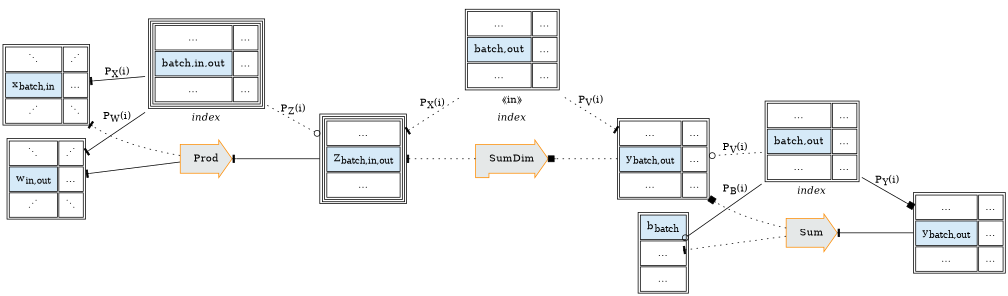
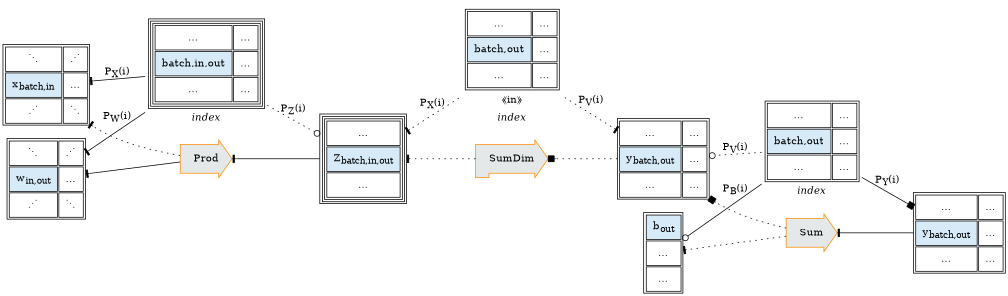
  digraph {
    rankdir=RL
    node [shape=plain]
    edge [arrowhead=tee style=dotted]
    n1 [label=< 	<table border="0">         <tr><td>           <table><tr><td>             <table cellpadding="8">                 <tr>                     <td>…</td>                     <td>…</td>                     </tr>                 <tr>                     <td bgcolor="#D6EAF8" align="center">batch,in,out</td>                     <td>…</td>                     </tr>                 <tr>                     <td>…</td>                     <td>…</td>                     </tr>                 </table>               </td></tr></table> 	  </td></tr>         <tr><td><i>index</i></td></tr> 	  </table>         >]
    n2 [color=darkorange fillcolor="#E5E8E8" label=Prod margin=0.25 shape=rarrow style=filled]
    n3 [label=< 	<table border="0">         <tr><td align="center"> 	      <table border="0">             <tr><td align="center">               <table cellpadding="8">                   <tr>                       <td>…</td>                       <td>…</td>                       </tr>                   <tr>                       <td bgcolor="#D6EAF8" align="center">batch,out</td>                       <td>…</td>                       </tr>                   <tr>                       <td>…</td>                       <td>…</td>                       </tr>                   </table>               </td></tr>               <tr><td align="center">⟪in⟫</td></tr>               </table> 	  </td></tr>         <tr><td><i>index</i></td></tr> 	  </table>         >]
    n4 [color=darkorange fillcolor="#E5E8E8" label=SumDim margin=0.25 shape=rpromoter style=filled]
    n5 [label=< 	<table border="0">         <tr><td>             <table cellpadding="8">                 <tr>                     <td>…</td>                     <td>…</td>                     </tr>                 <tr>                     <td bgcolor="#D6EAF8" align="center">batch,out</td>                     <td>…</td>                     </tr>                 <tr>                     <td>…</td>                     <td>…</td>                     </tr>                 </table> 	  </td></tr>         <tr><td><i>index</i></td></tr> 	  </table>         >]
    n6 [color=darkorange fillcolor="#E5E8E8" label=Sum margin=0.25 shape=rarrow style=filled]
    n7 [label=<         <table cellpadding="8">             <tr>                 <td>⋱</td>                 <td>⋰</td>                 </tr>             <tr>                 <td bgcolor="#D6EAF8">x<sub>batch,in</sub></td>                 <td>…</td>                 </tr>             <tr>                 <td>⋰</td>                 <td>⋱</td>                 </tr>             </table>         >]
    n8 [label=<         <table cellpadding="8">             <tr>                 <td>⋱</td>                 <td>⋰</td>                 </tr>             <tr>                 <td bgcolor="#D6EAF8">w<sub>in,out</sub></td>                 <td>…</td>                 </tr>             <tr>                 <td>⋰</td>                 <td>⋱</td>                 </tr>             </table>         >]
    n9 [label=<         <table><tr><td>         <table cellpadding="8">             <tr>                 <td>…</td>                 </tr>             <tr>                 <td bgcolor="#D6EAF8">Z<sub>batch,in,out</sub></td>                 </tr>             <tr>                 <td>…</td>                 </tr>             </table>             </td></tr></table>         >]
    n10 [label=<         <table cellpadding="8">             <tr>                 <td>…</td>                 <td>…</td>                 </tr>             <tr>                 <td bgcolor="#D6EAF8">y<sub>batch,out</sub></td>                 <td>…</td>                 </tr>             <tr>                 <td>…</td>                 <td>…</td>                 </tr>             </table>         >]
-   n11 [label=<         <table cellpadding="8">             <tr>                 <td bgcolor="#D6EAF8">b<sub>batch</sub></td>                 </tr>             <tr>                 <td>…</td>                 </tr>             <tr>                 <td>…</td>                 </tr>             </table>         >]
+   n11 [label=<         <table cellpadding="8">             <tr>                 <td bgcolor="#D6EAF8">b<sub>out</sub></td>                 </tr>             <tr>                 <td>…</td>                 </tr>             <tr>                 <td>…</td>                 </tr>             </table>         >]
    n12 [label=<         <table cellpadding="8">             <tr>                 <td>…</td>                 <td>…</td>                 </tr>             <tr>                 <td bgcolor="#D6EAF8">y<sub>batch,out</sub></td>                 <td>…</td>                 </tr>             <tr>                 <td>…</td>                 <td>…</td>                 </tr>             </table>         >]
    subgraph sub_1 {
      rank=same
      n1
      n2
    }
    subgraph sub_2 {
      rank=same
      n3
      n4
    }
    subgraph sub_3 {
      rank=same
      n5
      n6
    }
    n1 -> n7 [constraint=false label=<P<sub>X</sub>(i)> style=solid]
    n1 -> n8 [constraint=false label=<P<sub>W</sub>(i)> style=solid]
    n1 -> n9 [arrowhead=odot constraint=false label=<P<sub>Z</sub>(i)>]
    n2 -> n7
    n2 -> n8 [style=solid]
    n3 -> n9 [constraint=false label=<P<sub>X</sub>(i)>]
    n3 -> n10 [constraint=false label=<P<sub>V</sub>(i)>]
    n4 -> n9
    n5 -> n10 [arrowhead=odot constraint=false label=<P<sub>V</sub>(i)>]
    n5 -> n11 [arrowhead=odot constraint=false label=<P<sub>B</sub>(i)> style=solid]
    n5 -> n12 [arrowhead=box constraint=false label=<P<sub>Y</sub>(i)> style=solid]
    n6 -> n10 [arrowhead=box]
    n6 -> n11
    n9 -> n2 [style=solid]
    n10 -> n4 [arrowhead=box]
    n12 -> n6 [style=solid]
  }
